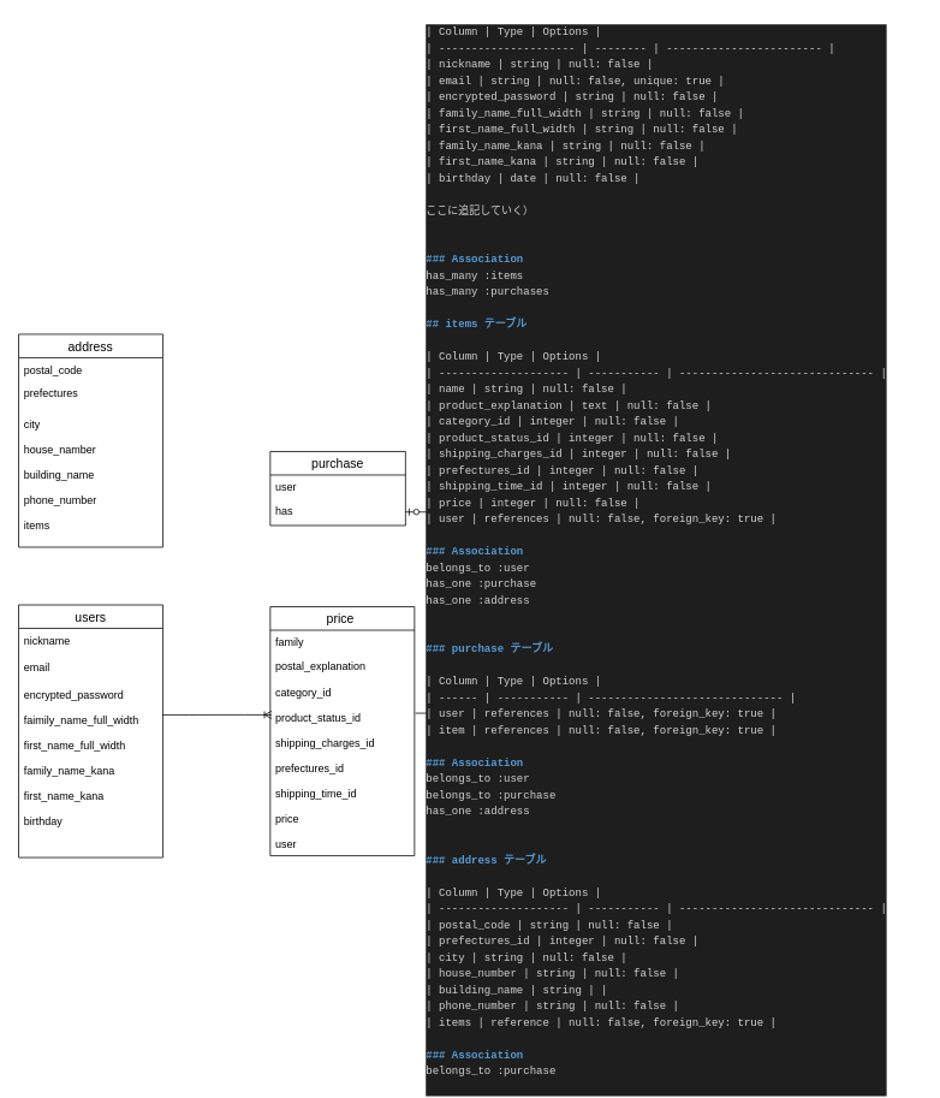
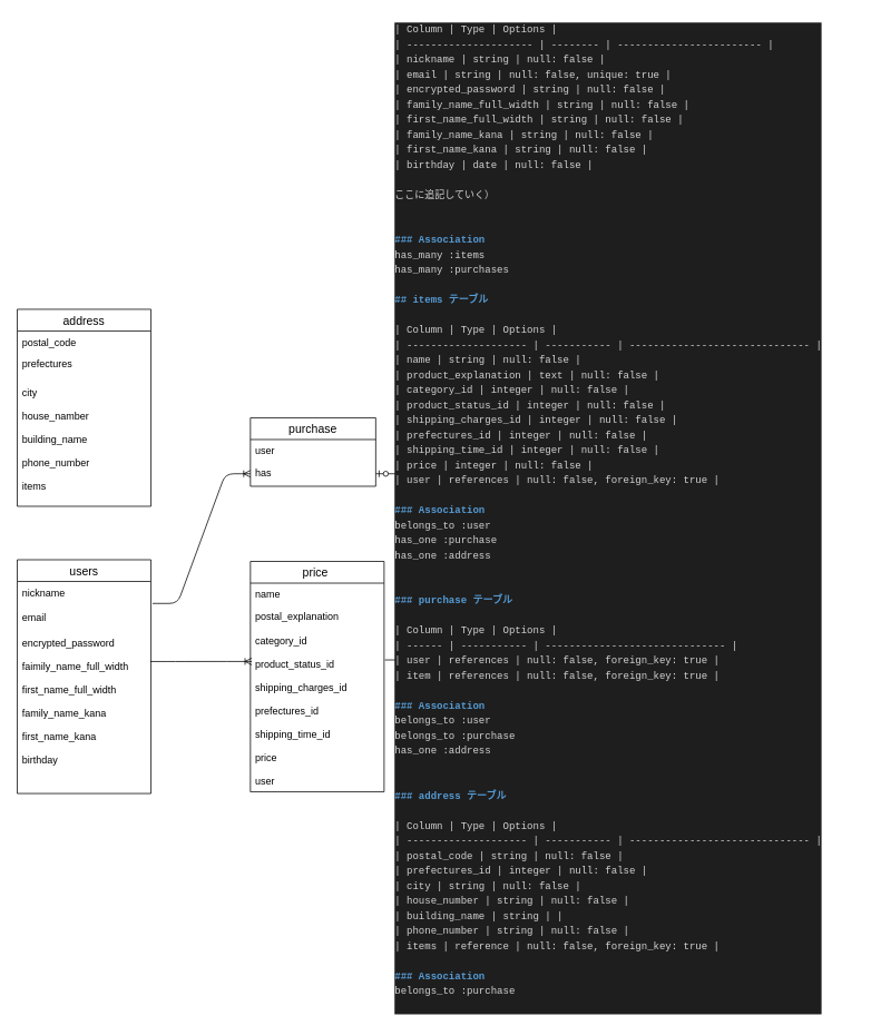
  <mxCell id="0" />
  <mxCell id="1" parent="0" />
  <mxCell id="2" value=" users " style="swimlane;fontStyle=0;childLayout=stackLayout;horizontal=1;startSize=26;horizontalStack=0;resizeParent=1;resizeParentMax=0;resizeLast=0;collapsible=1;marginBottom=0;align=center;fontSize=14;" vertex="1" parent="1"><mxGeometry x="20" y="670" width="160" height="280" as="geometry" /></mxCell>
  <mxCell id="3" value="nickname" style="text;strokeColor=none;fillColor=none;spacingLeft=4;spacingRight=4;overflow=hidden;rotatable=0;points=[[0,0.5],[1,0.5]];portConstraint=eastwest;fontSize=12;" vertex="1" parent="2"><mxGeometry y="26" width="160" height="30" as="geometry" /></mxCell>
  <mxCell id="4" value="email" style="text;strokeColor=none;fillColor=none;spacingLeft=4;spacingRight=4;overflow=hidden;rotatable=0;points=[[0,0.5],[1,0.5]];portConstraint=eastwest;fontSize=12;" vertex="1" parent="2"><mxGeometry y="56" width="160" height="30" as="geometry" /></mxCell>
  <mxCell id="5" style="edgeStyle=orthogonalEdgeStyle;rounded=0;orthogonalLoop=1;jettySize=auto;html=1;exitX=1;exitY=0.5;exitDx=0;exitDy=0;" edge="1" parent="2" source="3" target="3"><mxGeometry relative="1" as="geometry" /></mxCell>
  <mxCell id="6" style="edgeStyle=orthogonalEdgeStyle;rounded=0;orthogonalLoop=1;jettySize=auto;html=1;exitX=1;exitY=0.5;exitDx=0;exitDy=0;" edge="1" parent="2" source="4" target="4"><mxGeometry relative="1" as="geometry" /></mxCell>
  <mxCell id="7" value="encrypted_password&#10;&#10;faimily_name_full_width&#10;&#10;first_name_full_width&#10;&#10;family_name_kana&#10;&#10;first_name_kana&#10;&#10;birthday&#10;&#10;&#10;" style="text;strokeColor=none;fillColor=none;spacingLeft=4;spacingRight=4;overflow=hidden;rotatable=0;points=[[0,0.5],[1,0.5]];portConstraint=eastwest;fontSize=12;" vertex="1" parent="2"><mxGeometry y="86" width="160" height="194" as="geometry" /></mxCell>
  <mxCell id="8" value="price " style="swimlane;fontStyle=0;childLayout=stackLayout;horizontal=1;startSize=26;horizontalStack=0;resizeParent=1;resizeParentMax=0;resizeLast=0;collapsible=1;marginBottom=0;align=center;fontSize=14;" vertex="1" parent="1"><mxGeometry x="299" y="672" width="160" height="276" as="geometry" /></mxCell>
- <mxCell id="9" value="family" style="text;strokeColor=none;fillColor=none;spacingLeft=4;spacingRight=4;overflow=hidden;rotatable=0;points=[[0,0.5],[1,0.5]];portConstraint=eastwest;fontSize=12;" vertex="1" parent="8"><mxGeometry y="26" width="160" height="26" as="geometry" /></mxCell>
+ <mxCell id="9" value="name" style="text;strokeColor=none;fillColor=none;spacingLeft=4;spacingRight=4;overflow=hidden;rotatable=0;points=[[0,0.5],[1,0.5]];portConstraint=eastwest;fontSize=12;" vertex="1" parent="8"><mxGeometry y="26" width="160" height="26" as="geometry" /></mxCell>
  <mxCell id="10" value="postal_explanation" style="text;strokeColor=none;fillColor=none;spacingLeft=4;spacingRight=4;overflow=hidden;rotatable=0;points=[[0,0.5],[1,0.5]];portConstraint=eastwest;fontSize=12;" vertex="1" parent="8"><mxGeometry y="52" width="160" height="30" as="geometry" /></mxCell>
  <mxCell id="11" value="category_id&#10;&#10;product_status_id&#10;&#10;shipping_charges_id&#10;&#10;prefectures_id&#10;&#10;shipping_time_id&#10;&#10;price&#10;&#10;user" style="text;strokeColor=none;fillColor=none;spacingLeft=4;spacingRight=4;overflow=hidden;rotatable=0;points=[[0,0.5],[1,0.5]];portConstraint=eastwest;fontSize=12;" vertex="1" parent="8"><mxGeometry y="82" width="160" height="194" as="geometry" /></mxCell>
  <mxCell id="12" value="purchase" style="swimlane;fontStyle=0;childLayout=stackLayout;horizontal=1;startSize=26;horizontalStack=0;resizeParent=1;resizeParentMax=0;resizeLast=0;collapsible=1;marginBottom=0;align=center;fontSize=14;" vertex="1" parent="1"><mxGeometry x="299" y="500" width="150" height="82" as="geometry" /></mxCell>
  <mxCell id="13" value="user" style="text;strokeColor=none;fillColor=none;spacingLeft=4;spacingRight=4;overflow=hidden;rotatable=0;points=[[0,0.5],[1,0.5]];portConstraint=eastwest;fontSize=12;" vertex="1" parent="12"><mxGeometry y="26" width="150" height="26" as="geometry" /></mxCell>
  <mxCell id="14" value="has" style="text;strokeColor=none;fillColor=none;spacingLeft=4;spacingRight=4;overflow=hidden;rotatable=0;points=[[0,0.5],[1,0.5]];portConstraint=eastwest;fontSize=12;" vertex="1" parent="12"><mxGeometry y="52" width="150" height="30" as="geometry" /></mxCell>
  <mxCell id="15" style="edgeStyle=orthogonalEdgeStyle;rounded=0;orthogonalLoop=1;jettySize=auto;html=1;exitX=1;exitY=0.5;exitDx=0;exitDy=0;" edge="1" parent="12" source="13" target="13"><mxGeometry relative="1" as="geometry" /></mxCell>
  <mxCell id="16" value="address" style="swimlane;fontStyle=0;childLayout=stackLayout;horizontal=1;startSize=26;horizontalStack=0;resizeParent=1;resizeParentMax=0;resizeLast=0;collapsible=1;marginBottom=0;align=center;fontSize=14;" vertex="1" parent="1"><mxGeometry x="20" y="370" width="160" height="236" as="geometry" /></mxCell>
  <mxCell id="17" value="postal_code" style="text;strokeColor=none;fillColor=none;spacingLeft=4;spacingRight=4;overflow=hidden;rotatable=0;points=[[0,0.5],[1,0.5]];portConstraint=eastwest;fontSize=12;" vertex="1" parent="16"><mxGeometry y="26" width="160" height="26" as="geometry" /></mxCell>
  <mxCell id="18" value="prefectures" style="text;strokeColor=none;fillColor=none;spacingLeft=4;spacingRight=4;overflow=hidden;rotatable=0;points=[[0,0.5],[1,0.5]];portConstraint=eastwest;fontSize=12;" vertex="1" parent="16"><mxGeometry y="52" width="160" height="34" as="geometry" /></mxCell>
  <mxCell id="19" value="city&#10;&#10;house_namber&#10;&#10;building_name&#10;&#10;phone_number&#10;&#10;items" style="text;strokeColor=none;fillColor=none;spacingLeft=4;spacingRight=4;overflow=hidden;rotatable=0;points=[[0,0.5],[1,0.5]];portConstraint=eastwest;fontSize=12;" vertex="1" parent="16"><mxGeometry y="86" width="160" height="150" as="geometry" /></mxCell>
  <mxCell id="20" value="" style="edgeStyle=entityRelationEdgeStyle;fontSize=12;html=1;endArrow=ERoneToMany;entryX=0.01;entryY=0.195;entryDx=0;entryDy=0;entryPerimeter=0;exitX=0.996;exitY=0.185;exitDx=0;exitDy=0;exitPerimeter=0;" edge="1" parent="1" source="7" target="11"><mxGeometry width="100" height="100" relative="1" as="geometry"><mxPoint x="180" y="750" as="sourcePoint" /><mxPoint x="290" y="780" as="targetPoint" /></mxGeometry></mxCell>
  <mxCell id="21" value="" style="edgeStyle=entityRelationEdgeStyle;fontSize=12;html=1;endArrow=ERzeroToOne;endFill=1;" edge="1" parent="1" target="14"><mxGeometry width="100" height="100" relative="1" as="geometry"><mxPoint x="460" y="790" as="sourcePoint" /><mxPoint x="429" y="570" as="targetPoint" /></mxGeometry></mxCell>
+ <mxCell id="22" value="" style="edgeStyle=entityRelationEdgeStyle;fontSize=12;html=1;endArrow=ERoneToMany;exitX=1.012;exitY=-0.122;exitDx=0;exitDy=0;exitPerimeter=0;entryX=0;entryY=0.5;entryDx=0;entryDy=0;" edge="1" parent="1" source="4" target="14"><mxGeometry width="100" height="100" relative="1" as="geometry"><mxPoint x="220" y="710" as="sourcePoint" /><mxPoint x="372" y="585" as="targetPoint" /></mxGeometry></mxCell>
  <mxCell id="23" value="&lt;meta charset=&quot;utf-8&quot;&gt;&lt;div style=&quot;color: rgb(212, 212, 212); background-color: rgb(30, 30, 30); font-family: menlo, monaco, &amp;quot;courier new&amp;quot;, monospace; font-weight: normal; font-size: 12px; line-height: 18px;&quot;&gt;&lt;div&gt;&lt;span style=&quot;color: #d4d4d4&quot;&gt;|     Column             |    Type    |    Options                 |&lt;/span&gt;&lt;/div&gt;&lt;div&gt;&lt;span style=&quot;color: #d4d4d4&quot;&gt;| ---------------------  |  --------  |  ------------------------  |&lt;/span&gt;&lt;/div&gt;&lt;div&gt;&lt;span style=&quot;color: #d4d4d4&quot;&gt;| nickname               |   string   | null: false                |&lt;/span&gt;&lt;/div&gt;&lt;div&gt;&lt;span style=&quot;color: #d4d4d4&quot;&gt;| email                  |   string   | null: false, unique: true  |&lt;/span&gt;&lt;/div&gt;&lt;div&gt;&lt;span style=&quot;color: #d4d4d4&quot;&gt;| encrypted_password     |   string   | null: false                |&lt;/span&gt;&lt;/div&gt;&lt;div&gt;&lt;span style=&quot;color: #d4d4d4&quot;&gt;| family_name_full_width |   string   | null: false                |&lt;/span&gt;&lt;/div&gt;&lt;div&gt;&lt;span style=&quot;color: #d4d4d4&quot;&gt;| first_name_full_width  |   string   | null: false                |&lt;/span&gt;&lt;/div&gt;&lt;div&gt;&lt;span style=&quot;color: #d4d4d4&quot;&gt;| family_name_kana       |   string   | null: false                |&lt;/span&gt;&lt;/div&gt;&lt;div&gt;&lt;span style=&quot;color: #d4d4d4&quot;&gt;| first_name_kana        |   string   | null: false                |&lt;/span&gt;&lt;/div&gt;&lt;div&gt;&lt;span style=&quot;color: #d4d4d4&quot;&gt;| birthday               |   date     | null: false                |&lt;/span&gt;&lt;/div&gt;&lt;br&gt;&lt;div&gt;&lt;span style=&quot;color: #d4d4d4&quot;&gt;ここに追記していく）&lt;/span&gt;&lt;/div&gt;&lt;br&gt;&lt;br&gt;&lt;div&gt;&lt;span style=&quot;color: #569cd6 ; font-weight: bold&quot;&gt;### Association&lt;/span&gt;&lt;/div&gt;&lt;div&gt;&lt;span style=&quot;color: #d4d4d4&quot;&gt;  has_many :items&lt;/span&gt;&lt;/div&gt;&lt;div&gt;&lt;span style=&quot;color: #d4d4d4&quot;&gt;  has_many :purchases&lt;/span&gt;&lt;/div&gt;&lt;br&gt;&lt;div&gt;&lt;span style=&quot;color: #569cd6 ; font-weight: bold&quot;&gt;## items テーブル&lt;/span&gt;&lt;/div&gt;&lt;br&gt;&lt;div&gt;&lt;span style=&quot;color: #d4d4d4&quot;&gt;|     Column             |    Type      |    Options                       |&lt;/span&gt;&lt;/div&gt;&lt;div&gt;&lt;span style=&quot;color: #d4d4d4&quot;&gt;| --------------------   | -----------  |  ------------------------------  |&lt;/span&gt;&lt;/div&gt;&lt;div&gt;&lt;span style=&quot;color: #d4d4d4&quot;&gt;| name                   |  string      | null: false                      |&lt;/span&gt;&lt;/div&gt;&lt;div&gt;&lt;span style=&quot;color: #d4d4d4&quot;&gt;| product_explanation    |  text        | null: false                      |&lt;/span&gt;&lt;/div&gt;&lt;div&gt;&lt;span style=&quot;color: #d4d4d4&quot;&gt;| category_id            |  integer     | null: false                      |&lt;/span&gt;&lt;/div&gt;&lt;div&gt;&lt;span style=&quot;color: #d4d4d4&quot;&gt;| product_status_id      |  integer     | null: false                      |&lt;/span&gt;&lt;/div&gt;&lt;div&gt;&lt;span style=&quot;color: #d4d4d4&quot;&gt;| shipping_charges_id    |  integer     | null: false                      |&lt;/span&gt;&lt;/div&gt;&lt;div&gt;&lt;span style=&quot;color: #d4d4d4&quot;&gt;| prefectures_id         |  integer     | null: false                      |&lt;/span&gt;&lt;/div&gt;&lt;div&gt;&lt;span style=&quot;color: #d4d4d4&quot;&gt;| shipping_time_id       |  integer     | null: false                      |&lt;/span&gt;&lt;/div&gt;&lt;div&gt;&lt;span style=&quot;color: #d4d4d4&quot;&gt;| price                  |  integer     | null: false                      |&lt;/span&gt;&lt;/div&gt;&lt;div&gt;&lt;span style=&quot;color: #d4d4d4&quot;&gt;| user                   |  references  | null: false, foreign_key: true   |&lt;/span&gt;&lt;/div&gt;&lt;br&gt;&lt;div&gt;&lt;span style=&quot;color: #569cd6 ; font-weight: bold&quot;&gt;### Association&lt;/span&gt;&lt;/div&gt;&lt;div&gt;&lt;span style=&quot;color: #d4d4d4&quot;&gt;  belongs_to :user&lt;/span&gt;&lt;/div&gt;&lt;div&gt;&lt;span style=&quot;color: #d4d4d4&quot;&gt;  has_one    :purchase&lt;/span&gt;&lt;/div&gt;&lt;div&gt;&lt;span style=&quot;color: #d4d4d4&quot;&gt;  has_one    :address&lt;/span&gt;&lt;/div&gt;&lt;div&gt;&lt;span style=&quot;color: #d4d4d4&quot;&gt;  &lt;/span&gt;&lt;/div&gt;&lt;br&gt;&lt;br&gt;&lt;div&gt;&lt;span style=&quot;color: #569cd6 ; font-weight: bold&quot;&gt;### purchase テーブル&lt;/span&gt;&lt;/div&gt;&lt;br&gt;&lt;div&gt;&lt;span style=&quot;color: #d4d4d4&quot;&gt;| Column  |    Type      |    Options                       |&lt;/span&gt;&lt;/div&gt;&lt;div&gt;&lt;span style=&quot;color: #d4d4d4&quot;&gt;| ------  | -----------  |  ------------------------------  |&lt;/span&gt;&lt;/div&gt;&lt;div&gt;&lt;span style=&quot;color: #d4d4d4&quot;&gt;| user    |  references  | null: false, foreign_key: true   |&lt;/span&gt;&lt;/div&gt;&lt;div&gt;&lt;span style=&quot;color: #d4d4d4&quot;&gt;| item    |  references  | null: false, foreign_key: true   |&lt;/span&gt;&lt;/div&gt;&lt;br&gt;&lt;div&gt;&lt;span style=&quot;color: #569cd6 ; font-weight: bold&quot;&gt;### Association&lt;/span&gt;&lt;/div&gt;&lt;div&gt;&lt;span style=&quot;color: #d4d4d4&quot;&gt;  belongs_to :user&lt;/span&gt;&lt;/div&gt;&lt;div&gt;&lt;span style=&quot;color: #d4d4d4&quot;&gt;  belongs_to :purchase&lt;/span&gt;&lt;/div&gt;&lt;div&gt;&lt;span style=&quot;color: #d4d4d4&quot;&gt;  has_one :address&lt;/span&gt;&lt;/div&gt;&lt;br&gt;&lt;br&gt;&lt;div&gt;&lt;span style=&quot;color: #569cd6 ; font-weight: bold&quot;&gt;### address テーブル&lt;/span&gt;&lt;/div&gt;&lt;br&gt;&lt;div&gt;&lt;span style=&quot;color: #d4d4d4&quot;&gt;|     Column             |    Type      |    Options                       |&lt;/span&gt;&lt;/div&gt;&lt;div&gt;&lt;span style=&quot;color: #d4d4d4&quot;&gt;| --------------------   | -----------  |  ------------------------------  |&lt;/span&gt;&lt;/div&gt;&lt;div&gt;&lt;span style=&quot;color: #d4d4d4&quot;&gt;| postal_code            |  string      | null: false                      |&lt;/span&gt;&lt;/div&gt;&lt;div&gt;&lt;span style=&quot;color: #d4d4d4&quot;&gt;| prefectures_id         |  integer     | null: false                      |&lt;/span&gt;&lt;/div&gt;&lt;div&gt;&lt;span style=&quot;color: #d4d4d4&quot;&gt;| city                   |  string      | null: false                      |&lt;/span&gt;&lt;/div&gt;&lt;div&gt;&lt;span style=&quot;color: #d4d4d4&quot;&gt;| house_number           |  string      | null: false                      |&lt;/span&gt;&lt;/div&gt;&lt;div&gt;&lt;span style=&quot;color: #d4d4d4&quot;&gt;| building_name          |  string      |                                  |&lt;/span&gt;&lt;/div&gt;&lt;div&gt;&lt;span style=&quot;color: #d4d4d4&quot;&gt;| phone_number           |  string      | null: false                      |&lt;/span&gt;&lt;/div&gt;&lt;div&gt;&lt;span style=&quot;color: #d4d4d4&quot;&gt;| items                  |  reference  | null: false, foreign_key: true   |&lt;/span&gt;&lt;/div&gt;&lt;br&gt;&lt;div&gt;&lt;span style=&quot;color: #569cd6 ; font-weight: bold&quot;&gt;### Association&lt;/span&gt;&lt;/div&gt;&lt;div&gt;&lt;span style=&quot;color: #d4d4d4&quot;&gt; belongs_to :purchase&lt;/span&gt;&lt;/div&gt;&lt;br&gt;&lt;/div&gt;" style="text;whiteSpace=wrap;html=1;" vertex="1" parent="1"><mxGeometry x="470" y="20" width="550" height="1170" as="geometry" /></mxCell>
